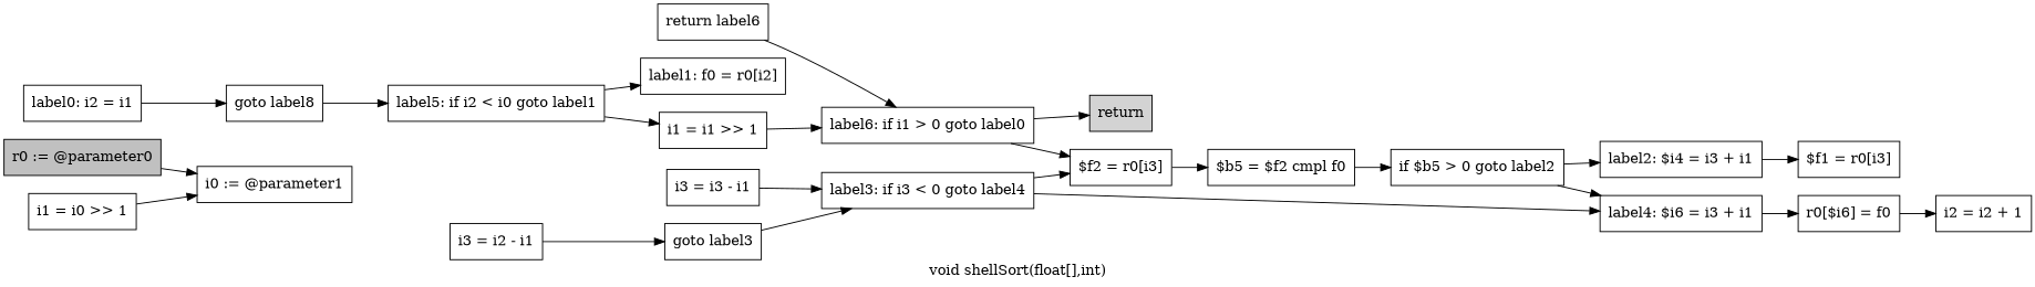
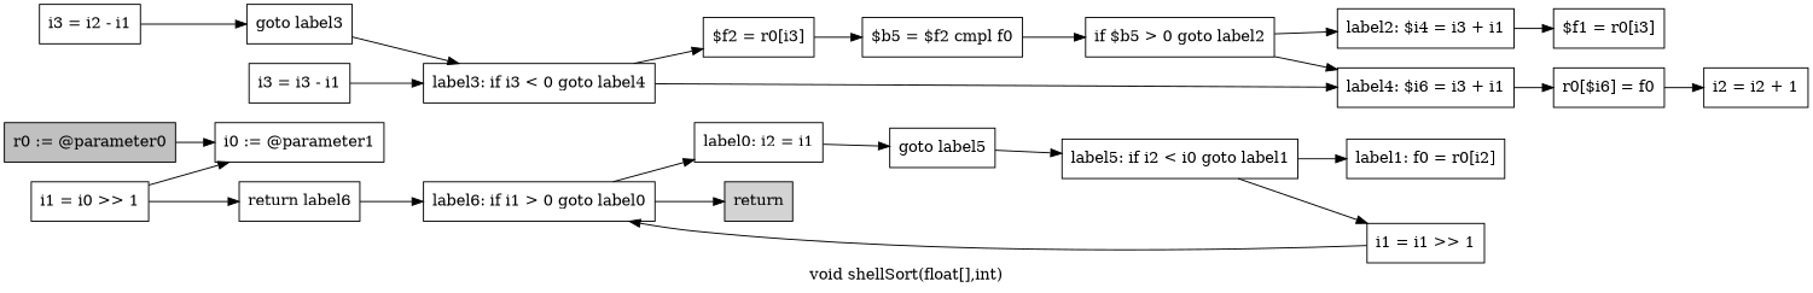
  digraph {
    label="void shellSort(float[],int)"
    rankdir=LR
    node [shape=box]
    n1 [fillcolor=gray label="r0 := @parameter0" style=filled]
    n2 [label="i0 := @parameter1"]
    n3 [label="i1 = i0 >> 1"]
    n4 [label="return label6"]
    n5 [label="label6: if i1 > 0 goto label0"]
    n6 [label="label0: i2 = i1"]
    n7 [fillcolor=lightgray label=return style=filled]
-   n8 [label="goto label8"]
+   n8 [label="goto label5"]
    n9 [label="label5: if i2 < i0 goto label1"]
    n10 [label="label1: f0 = r0[i2]"]
    n11 [label="i1 = i1 >> 1"]
    n12 [label="i3 = i2 - i1"]
    n13 [label="goto label3"]
    n14 [label="label3: if i3 < 0 goto label4"]
    n15 [label="$f2 = r0[i3]"]
    n16 [label="label4: $i6 = i3 + i1"]
    n17 [label="$b5 = $f2 cmpl f0"]
    n18 [label="r0[$i6] = f0"]
    n19 [label="label2: $i4 = i3 + i1"]
    n20 [label="$f1 = r0[i3]"]
    n21 [label="i3 = i3 - i1"]
    n22 [label="if $b5 > 0 goto label2"]
    n23 [label="i2 = i2 + 1"]
    n1 -> n2
    n3 -> n2
+   n3 -> n4
    n4 -> n5
-   n5 -> n15
+   n5 -> n6
    n5 -> n7
    n6 -> n8
    n8 -> n9
    n9 -> n10
    n9 -> n11
    n11 -> n5
    n12 -> n13
    n13 -> n14
    n14 -> n15
    n14 -> n16
    n15 -> n17
    n16 -> n18
    n17 -> n22
    n18 -> n23
    n19 -> n20
    n21 -> n14
    n22 -> n16
    n22 -> n19
  }
